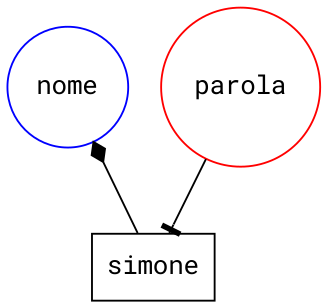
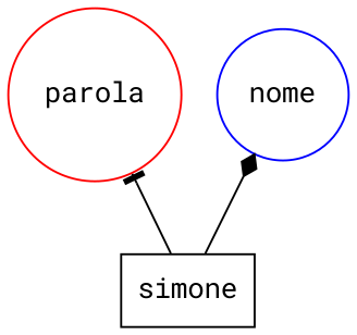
  digraph {
    fontname="Roboto Mono"
    rankdir=BT
    node [fontname="Roboto Mono" shape=circle]
    edge [fontname="Roboto Mono"]
    n1 [label=simone shape=box]
    n2 [color=red label=parola]
    n3 [color=blue label=nome]
    subgraph sub_1 {
      rank=source
      n1
    }
    subgraph sub_2 {
      rank=same
      n2
    }
    subgraph sub_3 {
      rank=same
      n3
    }
    subgraph sub_4 {
      rank=same
    }
    subgraph sub_5 {
      rank=same
    }
-   n2 -> n1 [arrowhead=tee]
+   n1 -> n2 [arrowhead=tee]
    n1 -> n3 [arrowhead=diamond]
  }
